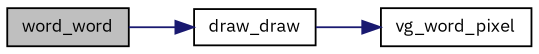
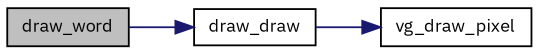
  digraph {
    fontname="IBM Plex Sans"
    rankdir=LR
    node [color=black fillcolor=white fontname="IBM Plex Sans" fontsize=10 shape=record style=filled]
    edge [color=midnightblue fontname="IBM Plex Sans" fontsize=10 labelfontname=Helvetica labelfontsize=10 style=solid]
-   n1 [fillcolor=grey75 fontcolor=black height=0.2 label=word_word width=0.4]
+   n1 [fillcolor=grey75 fontcolor=black height=0.2 label=draw_word width=0.4]
    n2 [height=0.2 label=draw_draw width=0.4]
-   n3 [height=0.2 label=vg_word_pixel width=0.4]
+   n3 [height=0.2 label=vg_draw_pixel width=0.4]
    n1 -> n2
    n2 -> n3
  }
